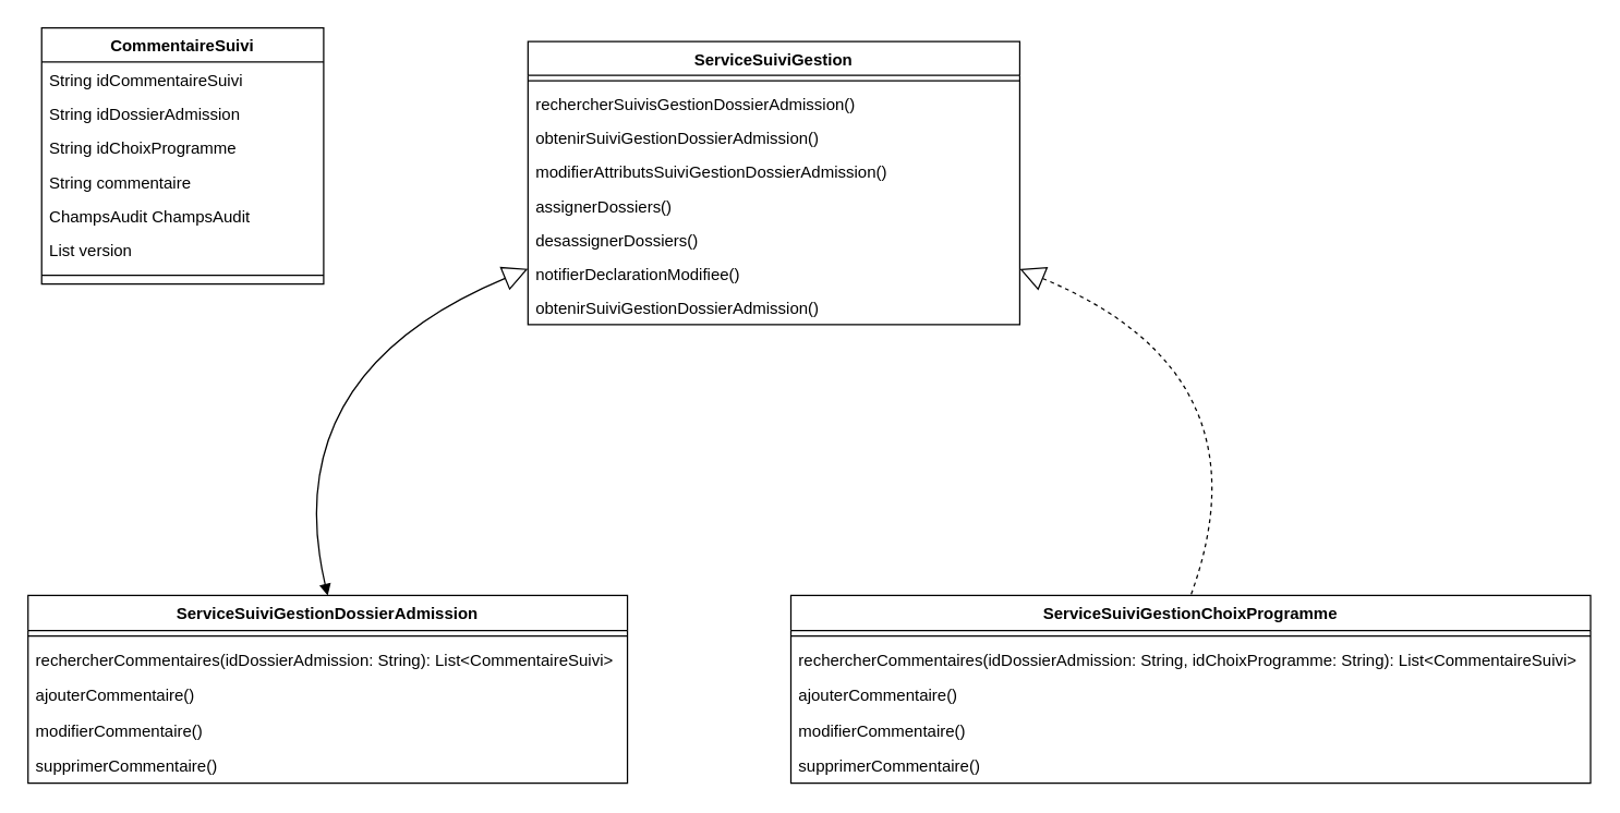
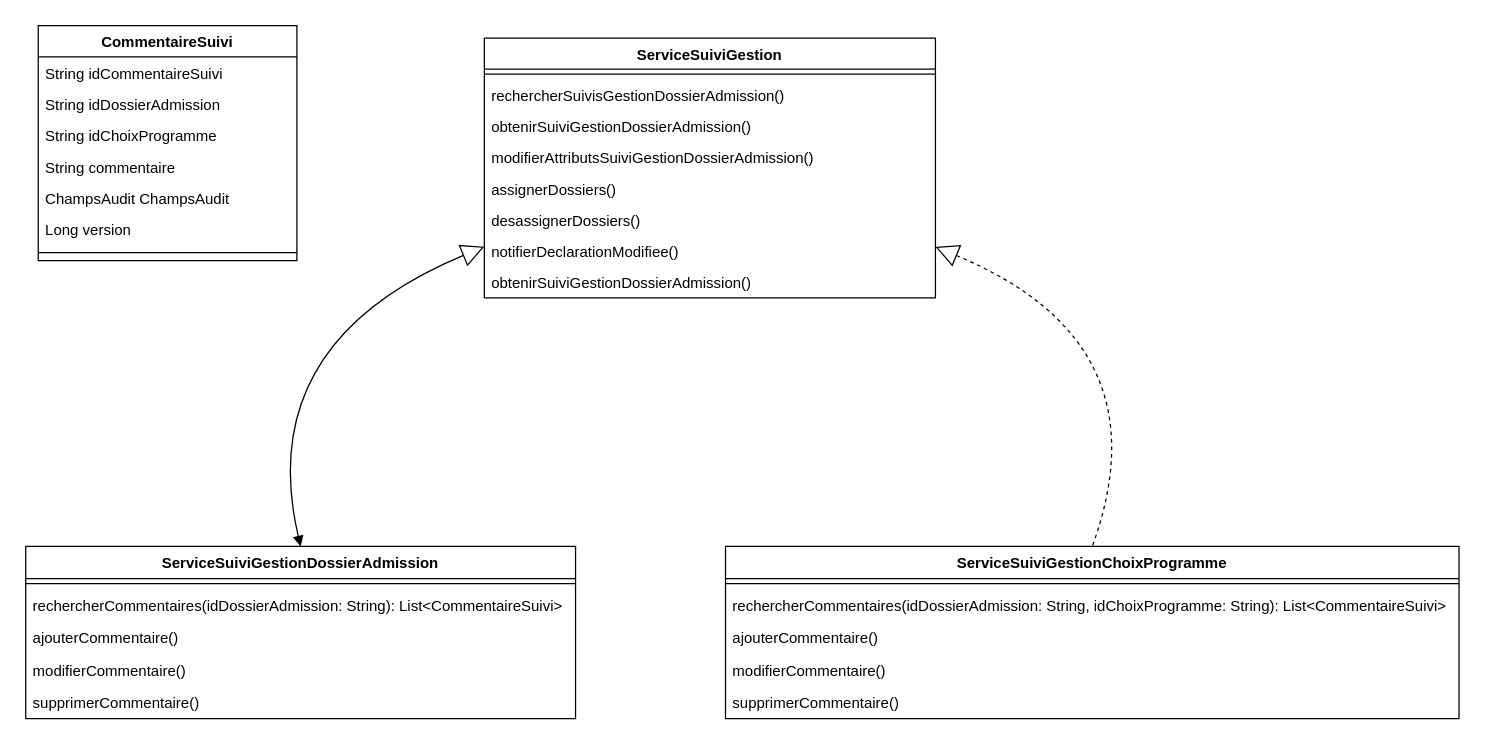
  <mxCell id="0" />
  <mxCell id="1" parent="0" />
  <mxCell id="2" value="CommentaireSuivi" style="swimlane;fontStyle=1;align=center;verticalAlign=top;childLayout=stackLayout;horizontal=1;startSize=25.067;horizontalStack=0;resizeParent=1;resizeParentMax=0;resizeLast=0;collapsible=0;marginBottom=0;" vertex="1" parent="1"><mxGeometry x="30" y="20" width="207" height="188.067" as="geometry" /></mxCell>
  <mxCell id="3" value="String idCommentaireSuivi" style="text;strokeColor=none;fillColor=none;align=left;verticalAlign=top;spacingLeft=4;spacingRight=4;overflow=hidden;rotatable=0;points=[[0,0.5],[1,0.5]];portConstraint=eastwest;" vertex="1" parent="2"><mxGeometry y="25.067" width="207" height="25" as="geometry" /></mxCell>
  <mxCell id="4" value="String idDossierAdmission" style="text;strokeColor=none;fillColor=none;align=left;verticalAlign=top;spacingLeft=4;spacingRight=4;overflow=hidden;rotatable=0;points=[[0,0.5],[1,0.5]];portConstraint=eastwest;" vertex="1" parent="2"><mxGeometry y="50.067" width="207" height="25" as="geometry" /></mxCell>
  <mxCell id="5" value="String idChoixProgramme" style="text;strokeColor=none;fillColor=none;align=left;verticalAlign=top;spacingLeft=4;spacingRight=4;overflow=hidden;rotatable=0;points=[[0,0.5],[1,0.5]];portConstraint=eastwest;" vertex="1" parent="2"><mxGeometry y="75.067" width="207" height="25" as="geometry" /></mxCell>
  <mxCell id="6" value="String commentaire" style="text;strokeColor=none;fillColor=none;align=left;verticalAlign=top;spacingLeft=4;spacingRight=4;overflow=hidden;rotatable=0;points=[[0,0.5],[1,0.5]];portConstraint=eastwest;" vertex="1" parent="2"><mxGeometry y="100.067" width="207" height="25" as="geometry" /></mxCell>
  <mxCell id="7" value="ChampsAudit ChampsAudit" style="text;strokeColor=none;fillColor=none;align=left;verticalAlign=top;spacingLeft=4;spacingRight=4;overflow=hidden;rotatable=0;points=[[0,0.5],[1,0.5]];portConstraint=eastwest;" vertex="1" parent="2"><mxGeometry y="125.067" width="207" height="25" as="geometry" /></mxCell>
- <mxCell id="8" value="List version" style="text;strokeColor=none;fillColor=none;align=left;verticalAlign=top;spacingLeft=4;spacingRight=4;overflow=hidden;rotatable=0;points=[[0,0.5],[1,0.5]];portConstraint=eastwest;" vertex="1" parent="2"><mxGeometry y="150.067" width="207" height="25" as="geometry" /></mxCell>
+ <mxCell id="8" value="Long version" style="text;strokeColor=none;fillColor=none;align=left;verticalAlign=top;spacingLeft=4;spacingRight=4;overflow=hidden;rotatable=0;points=[[0,0.5],[1,0.5]];portConstraint=eastwest;" vertex="1" parent="2"><mxGeometry y="150.067" width="207" height="25" as="geometry" /></mxCell>
  <mxCell id="9" style="line;strokeWidth=1;fillColor=none;align=left;verticalAlign=middle;spacingTop=-1;spacingLeft=3;spacingRight=3;rotatable=0;labelPosition=right;points=[];portConstraint=eastwest;strokeColor=inherit;" vertex="1" parent="2"><mxGeometry y="175.067" width="207" height="13" as="geometry" /></mxCell>
  <mxCell id="10" value="ServiceSuiviGestion" style="swimlane;fontStyle=1;align=center;verticalAlign=top;childLayout=stackLayout;horizontal=1;startSize=24.824;horizontalStack=0;resizeParent=1;resizeParentMax=0;resizeLast=0;collapsible=0;marginBottom=0;" vertex="1" parent="1"><mxGeometry x="387" y="30" width="361" height="207.824" as="geometry" /></mxCell>
  <mxCell id="11" style="line;strokeWidth=1;fillColor=none;align=left;verticalAlign=middle;spacingTop=-1;spacingLeft=3;spacingRight=3;rotatable=0;labelPosition=right;points=[];portConstraint=eastwest;strokeColor=inherit;" vertex="1" parent="10"><mxGeometry y="24.824" width="361" height="8" as="geometry" /></mxCell>
  <mxCell id="12" value="rechercherSuivisGestionDossierAdmission()" style="text;strokeColor=none;fillColor=none;align=left;verticalAlign=top;spacingLeft=4;spacingRight=4;overflow=hidden;rotatable=0;points=[[0,0.5],[1,0.5]];portConstraint=eastwest;" vertex="1" parent="10"><mxGeometry y="32.824" width="361" height="25" as="geometry" /></mxCell>
  <mxCell id="13" value="obtenirSuiviGestionDossierAdmission()" style="text;strokeColor=none;fillColor=none;align=left;verticalAlign=top;spacingLeft=4;spacingRight=4;overflow=hidden;rotatable=0;points=[[0,0.5],[1,0.5]];portConstraint=eastwest;" vertex="1" parent="10"><mxGeometry y="57.824" width="361" height="25" as="geometry" /></mxCell>
  <mxCell id="14" value="modifierAttributsSuiviGestionDossierAdmission()" style="text;strokeColor=none;fillColor=none;align=left;verticalAlign=top;spacingLeft=4;spacingRight=4;overflow=hidden;rotatable=0;points=[[0,0.5],[1,0.5]];portConstraint=eastwest;" vertex="1" parent="10"><mxGeometry y="82.824" width="361" height="25" as="geometry" /></mxCell>
  <mxCell id="15" value="assignerDossiers()" style="text;strokeColor=none;fillColor=none;align=left;verticalAlign=top;spacingLeft=4;spacingRight=4;overflow=hidden;rotatable=0;points=[[0,0.5],[1,0.5]];portConstraint=eastwest;" vertex="1" parent="10"><mxGeometry y="107.824" width="361" height="25" as="geometry" /></mxCell>
  <mxCell id="16" value="desassignerDossiers()" style="text;strokeColor=none;fillColor=none;align=left;verticalAlign=top;spacingLeft=4;spacingRight=4;overflow=hidden;rotatable=0;points=[[0,0.5],[1,0.5]];portConstraint=eastwest;" vertex="1" parent="10"><mxGeometry y="132.824" width="361" height="25" as="geometry" /></mxCell>
  <mxCell id="17" value="notifierDeclarationModifiee()" style="text;strokeColor=none;fillColor=none;align=left;verticalAlign=top;spacingLeft=4;spacingRight=4;overflow=hidden;rotatable=0;points=[[0,0.5],[1,0.5]];portConstraint=eastwest;" vertex="1" parent="10"><mxGeometry y="157.824" width="361" height="25" as="geometry" /></mxCell>
  <mxCell id="18" value="obtenirSuiviGestionDossierAdmission()" style="text;strokeColor=none;fillColor=none;align=left;verticalAlign=top;spacingLeft=4;spacingRight=4;overflow=hidden;rotatable=0;points=[[0,0.5],[1,0.5]];portConstraint=eastwest;" vertex="1" parent="10"><mxGeometry y="182.824" width="361" height="25" as="geometry" /></mxCell>
  <mxCell id="19" value="ServiceSuiviGestionDossierAdmission" style="swimlane;fontStyle=1;align=center;verticalAlign=top;childLayout=stackLayout;horizontal=1;startSize=25.818;horizontalStack=0;resizeParent=1;resizeParentMax=0;resizeLast=0;collapsible=0;marginBottom=0;" vertex="1" parent="1"><mxGeometry x="20" y="436.82" width="440" height="137.818" as="geometry" /></mxCell>
  <mxCell id="20" style="line;strokeWidth=1;fillColor=none;align=left;verticalAlign=middle;spacingTop=-1;spacingLeft=3;spacingRight=3;rotatable=0;labelPosition=right;points=[];portConstraint=eastwest;strokeColor=inherit;" vertex="1" parent="19"><mxGeometry y="25.818" width="440" height="8" as="geometry" /></mxCell>
  <mxCell id="21" value="rechercherCommentaires(idDossierAdmission: String): List&lt;CommentaireSuivi&gt;" style="text;strokeColor=none;fillColor=none;align=left;verticalAlign=top;spacingLeft=4;spacingRight=4;overflow=hidden;rotatable=0;points=[[0,0.5],[1,0.5]];portConstraint=eastwest;" vertex="1" parent="19"><mxGeometry y="33.818" width="440" height="26" as="geometry" /></mxCell>
  <mxCell id="22" value="ajouterCommentaire()" style="text;strokeColor=none;fillColor=none;align=left;verticalAlign=top;spacingLeft=4;spacingRight=4;overflow=hidden;rotatable=0;points=[[0,0.5],[1,0.5]];portConstraint=eastwest;" vertex="1" parent="19"><mxGeometry y="59.818" width="440" height="26" as="geometry" /></mxCell>
  <mxCell id="23" value="modifierCommentaire()" style="text;strokeColor=none;fillColor=none;align=left;verticalAlign=top;spacingLeft=4;spacingRight=4;overflow=hidden;rotatable=0;points=[[0,0.5],[1,0.5]];portConstraint=eastwest;" vertex="1" parent="19"><mxGeometry y="85.818" width="440" height="26" as="geometry" /></mxCell>
  <mxCell id="24" value="supprimerCommentaire()" style="text;strokeColor=none;fillColor=none;align=left;verticalAlign=top;spacingLeft=4;spacingRight=4;overflow=hidden;rotatable=0;points=[[0,0.5],[1,0.5]];portConstraint=eastwest;" vertex="1" parent="19"><mxGeometry y="111.818" width="440" height="26" as="geometry" /></mxCell>
  <mxCell id="25" value="ServiceSuiviGestionChoixProgramme" style="swimlane;fontStyle=1;align=center;verticalAlign=top;childLayout=stackLayout;horizontal=1;startSize=25.818;horizontalStack=0;resizeParent=1;resizeParentMax=0;resizeLast=0;collapsible=0;marginBottom=0;" vertex="1" parent="1"><mxGeometry x="580" y="436.82" width="587" height="137.818" as="geometry" /></mxCell>
  <mxCell id="26" style="line;strokeWidth=1;fillColor=none;align=left;verticalAlign=middle;spacingTop=-1;spacingLeft=3;spacingRight=3;rotatable=0;labelPosition=right;points=[];portConstraint=eastwest;strokeColor=inherit;" vertex="1" parent="25"><mxGeometry y="25.818" width="587" height="8" as="geometry" /></mxCell>
  <mxCell id="27" value="rechercherCommentaires(idDossierAdmission: String, idChoixProgramme: String): List&lt;CommentaireSuivi&gt;" style="text;strokeColor=none;fillColor=none;align=left;verticalAlign=top;spacingLeft=4;spacingRight=4;overflow=hidden;rotatable=0;points=[[0,0.5],[1,0.5]];portConstraint=eastwest;" vertex="1" parent="25"><mxGeometry y="33.818" width="587" height="26" as="geometry" /></mxCell>
  <mxCell id="28" value="ajouterCommentaire()" style="text;strokeColor=none;fillColor=none;align=left;verticalAlign=top;spacingLeft=4;spacingRight=4;overflow=hidden;rotatable=0;points=[[0,0.5],[1,0.5]];portConstraint=eastwest;" vertex="1" parent="25"><mxGeometry y="59.818" width="587" height="26" as="geometry" /></mxCell>
  <mxCell id="29" value="modifierCommentaire()" style="text;strokeColor=none;fillColor=none;align=left;verticalAlign=top;spacingLeft=4;spacingRight=4;overflow=hidden;rotatable=0;points=[[0,0.5],[1,0.5]];portConstraint=eastwest;" vertex="1" parent="25"><mxGeometry y="85.818" width="587" height="26" as="geometry" /></mxCell>
  <mxCell id="30" value="supprimerCommentaire()" style="text;strokeColor=none;fillColor=none;align=left;verticalAlign=top;spacingLeft=4;spacingRight=4;overflow=hidden;rotatable=0;points=[[0,0.5],[1,0.5]];portConstraint=eastwest;" vertex="1" parent="25"><mxGeometry y="111.818" width="587" height="26" as="geometry" /></mxCell>
  <mxCell id="31" style="edgeStyle=orthogonalEdgeStyle;rounded=0;orthogonalLoop=1;jettySize=auto;html=1;exitX=1;exitY=0.5;exitDx=0;exitDy=0;" edge="1" parent="25" source="28" target="28"><mxGeometry relative="1" as="geometry" /></mxCell>
  <mxCell id="32" value="" style="curved=1;startArrow=block;startSize=16;startFill=0;endArrow=block;exitX=0.0;exitY=0.803;entryX=0.5;entryY=0;rounded=0;" edge="1" parent="1" source="10" target="19"><mxGeometry relative="1" as="geometry"><Array as="points"><mxPoint x="202" y="274" /></Array></mxGeometry></mxCell>
  <mxCell id="33" value="" style="curved=1;startArrow=block;startSize=16;startFill=0;endArrow=none;exitX=0.999;exitY=0.803;entryX=0.5;entryY=0;rounded=0;dashed=1;" edge="1" parent="1" source="10" target="25"><mxGeometry relative="1" as="geometry"><Array as="points"><mxPoint x="933" y="274" /></Array></mxGeometry></mxCell>
